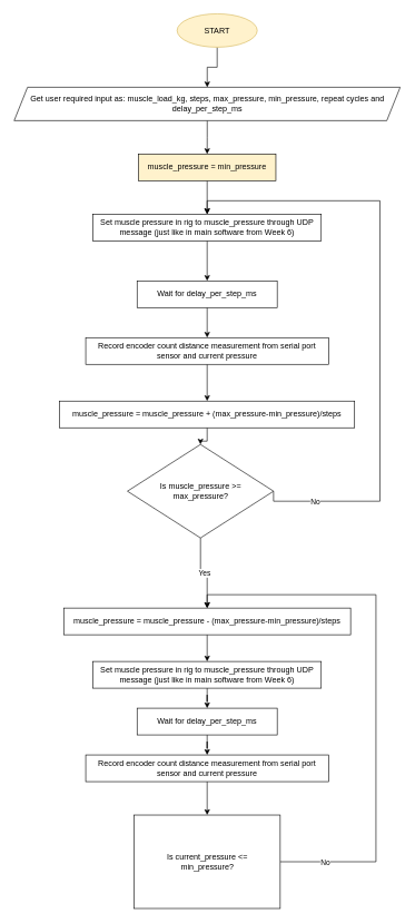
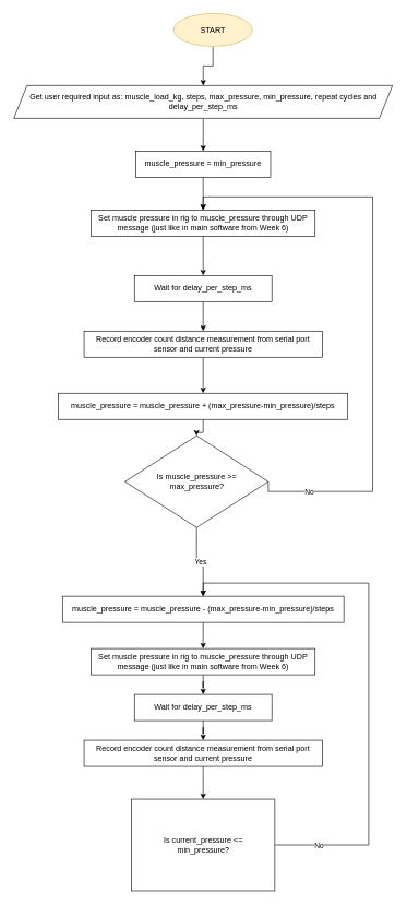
  <mxCell id="0" />
  <mxCell id="1" parent="0" />
  <mxCell id="2" value="" style="edgeStyle=orthogonalEdgeStyle;rounded=0;orthogonalLoop=1;jettySize=auto;html=1;" edge="1" parent="1" source="3" target="5"><mxGeometry relative="1" as="geometry" /></mxCell>
  <mxCell id="3" value="START" style="ellipse;whiteSpace=wrap;html=1;fillColor=#fff2cc;strokeColor=#d6b656;" vertex="1" parent="1"><mxGeometry x="265" y="20" width="120" height="50" as="geometry" /></mxCell>
  <mxCell id="4" value="" style="edgeStyle=orthogonalEdgeStyle;rounded=0;orthogonalLoop=1;jettySize=auto;html=1;entryX=0.5;entryY=0;entryDx=0;entryDy=0;" edge="1" parent="1" source="5" target="7"><mxGeometry relative="1" as="geometry"><mxPoint x="310" y="240" as="targetPoint" /></mxGeometry></mxCell>
  <mxCell id="5" value="Get user required input as: muscle_load_kg, steps, max_pressure, min_pressure, repeat cycles and delay_per_step_ms" style="shape=parallelogram;perimeter=parallelogramPerimeter;whiteSpace=wrap;html=1;fixedSize=1;strokeWidth=1;" vertex="1" parent="1"><mxGeometry x="20.75" y="130" width="578.5" height="50" as="geometry" /></mxCell>
  <mxCell id="6" value="" style="edgeStyle=orthogonalEdgeStyle;rounded=0;orthogonalLoop=1;jettySize=auto;html=1;" edge="1" parent="1" source="7" target="11"><mxGeometry relative="1" as="geometry" /></mxCell>
- <mxCell id="7" value="muscle_pressure = min_pressure" style="rounded=0;whiteSpace=wrap;html=1;fillColor=#fff2cc;" vertex="1" parent="1"><mxGeometry x="207" y="230" width="206" height="40" as="geometry" /></mxCell>
+ <mxCell id="7" value="muscle_pressure = min_pressure" style="rounded=0;whiteSpace=wrap;html=1;" vertex="1" parent="1"><mxGeometry x="207" y="230" width="206" height="40" as="geometry" /></mxCell>
  <mxCell id="8" value="" style="edgeStyle=orthogonalEdgeStyle;rounded=0;orthogonalLoop=1;jettySize=auto;html=1;" edge="1" parent="1" source="9" target="19"><mxGeometry relative="1" as="geometry" /></mxCell>
  <mxCell id="9" value="muscle_pressure = muscle_pressure + (max_pressure-min_pressure)/steps" style="rounded=0;whiteSpace=wrap;html=1;" vertex="1" parent="1"><mxGeometry x="89" y="600" width="442" height="40" as="geometry" /></mxCell>
  <mxCell id="10" value="" style="edgeStyle=orthogonalEdgeStyle;rounded=0;orthogonalLoop=1;jettySize=auto;html=1;" edge="1" parent="1" source="11" target="13"><mxGeometry relative="1" as="geometry" /></mxCell>
  <mxCell id="11" value="Set muscle pressure in rig to muscle_pressure through UDP message (just like in main software from Week 6)" style="rounded=0;whiteSpace=wrap;html=1;" vertex="1" parent="1"><mxGeometry x="139" y="320" width="342" height="40" as="geometry" /></mxCell>
  <mxCell id="12" value="" style="edgeStyle=orthogonalEdgeStyle;rounded=0;orthogonalLoop=1;jettySize=auto;html=1;" edge="1" parent="1" source="13" target="15"><mxGeometry relative="1" as="geometry" /></mxCell>
  <mxCell id="13" value="Wait for delay_per_step_ms" style="rounded=0;whiteSpace=wrap;html=1;" vertex="1" parent="1"><mxGeometry x="205" y="420" width="210" height="40" as="geometry" /></mxCell>
  <mxCell id="14" value="" style="edgeStyle=orthogonalEdgeStyle;rounded=0;orthogonalLoop=1;jettySize=auto;html=1;" edge="1" parent="1" source="15" target="9"><mxGeometry relative="1" as="geometry" /></mxCell>
  <mxCell id="15" value="Record encoder count distance measurement from serial port sensor and current pressure" style="rounded=0;whiteSpace=wrap;html=1;" vertex="1" parent="1"><mxGeometry x="128" y="505" width="364" height="40" as="geometry" /></mxCell>
  <mxCell id="16" style="edgeStyle=orthogonalEdgeStyle;rounded=0;orthogonalLoop=1;jettySize=auto;html=1;exitX=1;exitY=0.5;exitDx=0;exitDy=0;entryX=0.5;entryY=0;entryDx=0;entryDy=0;" edge="1" parent="1" source="19" target="11"><mxGeometry relative="1" as="geometry"><mxPoint x="589" y="320" as="targetPoint" /><Array as="points"><mxPoint x="569" y="750" /><mxPoint x="569" y="300" /><mxPoint x="310" y="300" /></Array></mxGeometry></mxCell>
  <mxCell id="17" value="No&lt;br&gt;" style="edgeLabel;html=1;align=center;verticalAlign=middle;resizable=0;points=[];" vertex="1" connectable="0" parent="16"><mxGeometry x="-0.773" y="-5" relative="1" as="geometry"><mxPoint x="-26.5" y="-5" as="offset" /></mxGeometry></mxCell>
  <mxCell id="18" value="Yes" style="edgeStyle=orthogonalEdgeStyle;rounded=0;orthogonalLoop=1;jettySize=auto;html=1;" edge="1" parent="1" source="19" target="28"><mxGeometry relative="1" as="geometry"><mxPoint x="349" y="850" as="targetPoint" /></mxGeometry></mxCell>
  <mxCell id="19" value="Is muscle_pressure &amp;gt;= max_pressure?" style="rhombus;whiteSpace=wrap;html=1;spacing=20;" vertex="1" parent="1"><mxGeometry x="190.5" y="665" width="219" height="140" as="geometry" /></mxCell>
  <mxCell id="20" value="" style="edgeStyle=orthogonalEdgeStyle;rounded=0;orthogonalLoop=1;jettySize=auto;html=1;" edge="1" parent="1" source="21" target="23"><mxGeometry relative="1" as="geometry" /></mxCell>
  <mxCell id="21" value="Wait for delay_per_step_ms" style="rounded=0;whiteSpace=wrap;html=1;" vertex="1" parent="1"><mxGeometry x="205" y="1060" width="210" height="40" as="geometry" /></mxCell>
  <mxCell id="22" value="" style="edgeStyle=orthogonalEdgeStyle;rounded=0;orthogonalLoop=1;jettySize=auto;html=1;entryX=0.5;entryY=0;entryDx=0;entryDy=0;" edge="1" parent="1" source="23" target="26"><mxGeometry relative="1" as="geometry"><mxPoint x="329" y="1265" as="targetPoint" /></mxGeometry></mxCell>
  <mxCell id="23" value="Record encoder count distance measurement from serial port sensor and current pressure" style="rounded=0;whiteSpace=wrap;html=1;" vertex="1" parent="1"><mxGeometry x="128" y="1130" width="364" height="40" as="geometry" /></mxCell>
  <mxCell id="24" style="edgeStyle=orthogonalEdgeStyle;rounded=0;orthogonalLoop=1;jettySize=auto;html=1;exitX=1;exitY=0.5;exitDx=0;exitDy=0;entryX=0.5;entryY=0;entryDx=0;entryDy=0;" edge="1" parent="1" source="26" target="28"><mxGeometry relative="1" as="geometry"><mxPoint x="304" y="1000" as="targetPoint" /><Array as="points"><mxPoint x="563" y="1290" /><mxPoint x="563" y="890" /><mxPoint x="310" y="890" /></Array></mxGeometry></mxCell>
  <mxCell id="25" value="No&lt;br&gt;" style="edgeLabel;html=1;align=center;verticalAlign=middle;resizable=0;points=[];" vertex="1" connectable="0" parent="24"><mxGeometry x="-0.773" y="-5" relative="1" as="geometry"><mxPoint x="-26.5" y="-5" as="offset" /></mxGeometry></mxCell>
  <mxCell id="26" value="Is current_pressure &amp;lt;= min_pressure?" style="whiteSpace=wrap;html=1;spacing=20;rounded=0;" vertex="1" parent="1"><mxGeometry x="200.5" y="1220" width="219" height="140" as="geometry" /></mxCell>
  <mxCell id="27" value="" style="edgeStyle=orthogonalEdgeStyle;rounded=0;orthogonalLoop=1;jettySize=auto;html=1;" edge="1" parent="1" source="28" target="30"><mxGeometry relative="1" as="geometry" /></mxCell>
  <mxCell id="28" value="muscle_pressure = muscle_pressure - (max_pressure-min_pressure)/steps" style="rounded=0;whiteSpace=wrap;html=1;" vertex="1" parent="1"><mxGeometry x="95" y="910" width="430" height="40" as="geometry" /></mxCell>
  <mxCell id="29" value="" style="edgeStyle=orthogonalEdgeStyle;rounded=0;orthogonalLoop=1;jettySize=auto;html=1;" edge="1" parent="1" source="30" target="21"><mxGeometry relative="1" as="geometry" /></mxCell>
  <mxCell id="30" value="Set muscle pressure in rig to muscle_pressure through UDP message (just like in main software from Week 6)" style="rounded=0;whiteSpace=wrap;html=1;" vertex="1" parent="1"><mxGeometry x="139" y="990" width="342" height="40" as="geometry" /></mxCell>
